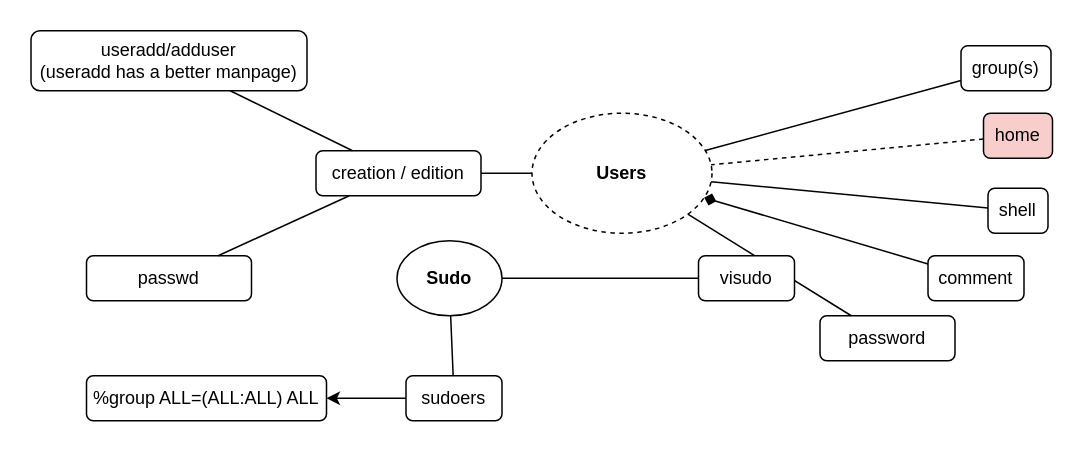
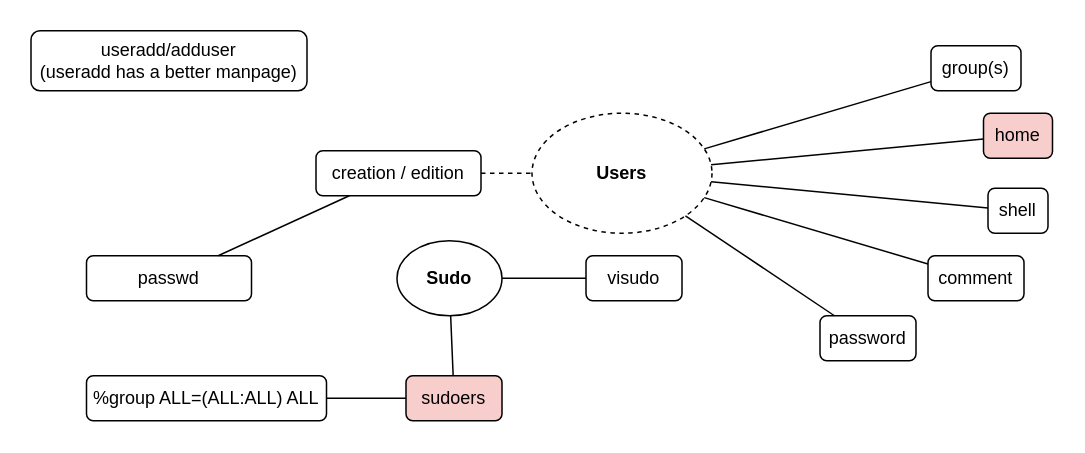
  <mxCell id="0" />
  <mxCell id="1" parent="0" />
  <mxCell id="2" value="Users" style="ellipse;whiteSpace=wrap;html=1;fontStyle=1;dashed=1;" parent="1" vertex="1"><mxGeometry x="354" y="75" width="120" height="80" as="geometry" /></mxCell>
  <mxCell id="3" value="useradd/adduser&lt;br&gt;(useradd has a better manpage)" style="rounded=1;whiteSpace=wrap;html=1;" parent="1" vertex="1"><mxGeometry x="20" y="20" width="184" height="40" as="geometry" /></mxCell>
- <mxCell id="4" value="group(s)" style="rounded=1;whiteSpace=wrap;html=1;" parent="1" vertex="1"><mxGeometry x="640" y="30" width="60" height="30" as="geometry" /></mxCell>
+ <mxCell id="4" value="group(s)" style="rounded=1;whiteSpace=wrap;html=1;" parent="1" vertex="1"><mxGeometry x="620" y="30" width="60" height="30" as="geometry" /></mxCell>
  <mxCell id="5" value="home" style="rounded=1;whiteSpace=wrap;html=1;fillColor=#f8cecc;" parent="1" vertex="1"><mxGeometry x="655" y="75" width="46" height="30" as="geometry" /></mxCell>
  <mxCell id="6" value="shell" style="rounded=1;whiteSpace=wrap;html=1;" parent="1" vertex="1"><mxGeometry x="658" y="125" width="40" height="30" as="geometry" /></mxCell>
  <mxCell id="7" value="comment" style="rounded=1;whiteSpace=wrap;html=1;" parent="1" vertex="1"><mxGeometry x="618" y="170" width="64" height="30" as="geometry" /></mxCell>
- <mxCell id="8" value="password" style="rounded=1;whiteSpace=wrap;html=1;" parent="1" vertex="1"><mxGeometry x="546" y="210" width="90" height="30" as="geometry" /></mxCell>
+ <mxCell id="8" value="password" style="rounded=1;whiteSpace=wrap;html=1;" parent="1" vertex="1"><mxGeometry x="546" y="210" width="64" height="30" as="geometry" /></mxCell>
  <mxCell id="9" value="creation / edition" style="rounded=1;whiteSpace=wrap;html=1;" parent="1" vertex="1"><mxGeometry x="210" y="100" width="110" height="30" as="geometry" /></mxCell>
  <mxCell id="10" value="passwd" style="rounded=1;whiteSpace=wrap;html=1;" parent="1" vertex="1"><mxGeometry x="57" y="170" width="110" height="30" as="geometry" /></mxCell>
  <mxCell id="11" value="" style="endArrow=none;html=1;" parent="1" source="8" target="2" edge="1"><mxGeometry width="50" height="50" relative="1" as="geometry"><mxPoint x="830" y="270" as="sourcePoint" /><mxPoint x="880" y="220" as="targetPoint" /></mxGeometry></mxCell>
- <mxCell id="12" value="" style="endArrow=diamond;html=1;" parent="1" source="7" target="2" edge="1"><mxGeometry width="50" height="50" relative="1" as="geometry"><mxPoint x="565.636" y="220" as="sourcePoint" /><mxPoint x="466.297" y="153.37" as="targetPoint" /></mxGeometry></mxCell>
+ <mxCell id="12" value="" style="endArrow=none;html=1;" parent="1" source="7" target="2" edge="1"><mxGeometry width="50" height="50" relative="1" as="geometry"><mxPoint x="565.636" y="220" as="sourcePoint" /><mxPoint x="466.297" y="153.37" as="targetPoint" /></mxGeometry></mxCell>
  <mxCell id="13" value="" style="endArrow=none;html=1;" parent="1" source="6" target="2" edge="1"><mxGeometry width="50" height="50" relative="1" as="geometry"><mxPoint x="575.636" y="230" as="sourcePoint" /><mxPoint x="476.297" y="163.37" as="targetPoint" /></mxGeometry></mxCell>
- <mxCell id="14" value="" style="endArrow=none;html=1;dashed=1;" parent="1" source="5" target="2" edge="1"><mxGeometry width="50" height="50" relative="1" as="geometry"><mxPoint x="585.636" y="240" as="sourcePoint" /><mxPoint x="486.297" y="173.37" as="targetPoint" /></mxGeometry></mxCell>
+ <mxCell id="14" value="" style="endArrow=none;html=1;" parent="1" source="5" target="2" edge="1"><mxGeometry width="50" height="50" relative="1" as="geometry"><mxPoint x="585.636" y="240" as="sourcePoint" /><mxPoint x="486.297" y="173.37" as="targetPoint" /></mxGeometry></mxCell>
  <mxCell id="15" value="" style="endArrow=none;html=1;" parent="1" source="4" target="2" edge="1"><mxGeometry width="50" height="50" relative="1" as="geometry"><mxPoint x="605.636" y="260" as="sourcePoint" /><mxPoint x="506.297" y="193.37" as="targetPoint" /></mxGeometry></mxCell>
- <mxCell id="16" value="" style="endArrow=none;html=1;" parent="1" source="9" target="2" edge="1"><mxGeometry width="50" height="50" relative="1" as="geometry"><mxPoint x="630" y="63.898" as="sourcePoint" /><mxPoint x="478.819" y="108.74" as="targetPoint" /></mxGeometry></mxCell>
- <mxCell id="17" value="" style="endArrow=none;html=1;" parent="1" source="9" target="3" edge="1"><mxGeometry width="50" height="50" relative="1" as="geometry"><mxPoint x="640" y="73.898" as="sourcePoint" /><mxPoint x="488.819" y="118.74" as="targetPoint" /></mxGeometry></mxCell>
+ <mxCell id="16" value="" style="endArrow=none;html=1;dashed=1;" parent="1" source="9" target="2" edge="1"><mxGeometry width="50" height="50" relative="1" as="geometry"><mxPoint x="630" y="63.898" as="sourcePoint" /><mxPoint x="478.819" y="108.74" as="targetPoint" /></mxGeometry></mxCell>
  <mxCell id="18" value="" style="endArrow=none;html=1;" parent="1" source="9" target="10" edge="1"><mxGeometry width="50" height="50" relative="1" as="geometry"><mxPoint x="650" y="83.898" as="sourcePoint" /><mxPoint x="498.819" y="128.74" as="targetPoint" /></mxGeometry></mxCell>
  <mxCell id="19" value="Sudo" style="ellipse;whiteSpace=wrap;html=1;fontStyle=1" parent="1" vertex="1"><mxGeometry x="264" y="160" width="70" height="50" as="geometry" /></mxCell>
- <mxCell id="20" value="visudo" style="rounded=1;whiteSpace=wrap;html=1;" parent="1" vertex="1"><mxGeometry x="465" y="170" width="64" height="30" as="geometry" /></mxCell>
- <mxCell id="21" value="sudoers" style="rounded=1;whiteSpace=wrap;html=1;" parent="1" vertex="1"><mxGeometry x="270" y="250" width="64" height="30" as="geometry" /></mxCell>
+ <mxCell id="20" value="visudo" style="rounded=1;whiteSpace=wrap;html=1;" parent="1" vertex="1"><mxGeometry x="390" y="170" width="64" height="30" as="geometry" /></mxCell>
+ <mxCell id="21" value="sudoers" style="rounded=1;whiteSpace=wrap;html=1;fillColor=#f8cecc;" parent="1" vertex="1"><mxGeometry x="270" y="250" width="64" height="30" as="geometry" /></mxCell>
  <mxCell id="22" value="%group ALL=(ALL:ALL) ALL" style="rounded=1;whiteSpace=wrap;html=1;" parent="1" vertex="1"><mxGeometry x="57" y="250" width="160" height="30" as="geometry" /></mxCell>
- <mxCell id="23" value="" style="endArrow=classic;html=1;" parent="1" source="21" target="22" edge="1"><mxGeometry width="50" height="50" relative="1" as="geometry"><mxPoint x="342.214" y="80" as="sourcePoint" /><mxPoint x="254.786" y="120" as="targetPoint" /></mxGeometry></mxCell>
+ <mxCell id="23" value="" style="endArrow=none;html=1;" parent="1" source="21" target="22" edge="1"><mxGeometry width="50" height="50" relative="1" as="geometry"><mxPoint x="342.214" y="80" as="sourcePoint" /><mxPoint x="254.786" y="120" as="targetPoint" /></mxGeometry></mxCell>
  <mxCell id="24" value="" style="endArrow=none;html=1;" parent="1" source="19" target="21" edge="1"><mxGeometry width="50" height="50" relative="1" as="geometry"><mxPoint x="398.75" y="290" as="sourcePoint" /><mxPoint x="446.25" y="320" as="targetPoint" /></mxGeometry></mxCell>
  <mxCell id="25" value="" style="endArrow=none;html=1;" parent="1" source="19" target="20" edge="1"><mxGeometry width="50" height="50" relative="1" as="geometry"><mxPoint x="399.952" y="237.572" as="sourcePoint" /><mxPoint x="385" y="260" as="targetPoint" /></mxGeometry></mxCell>
